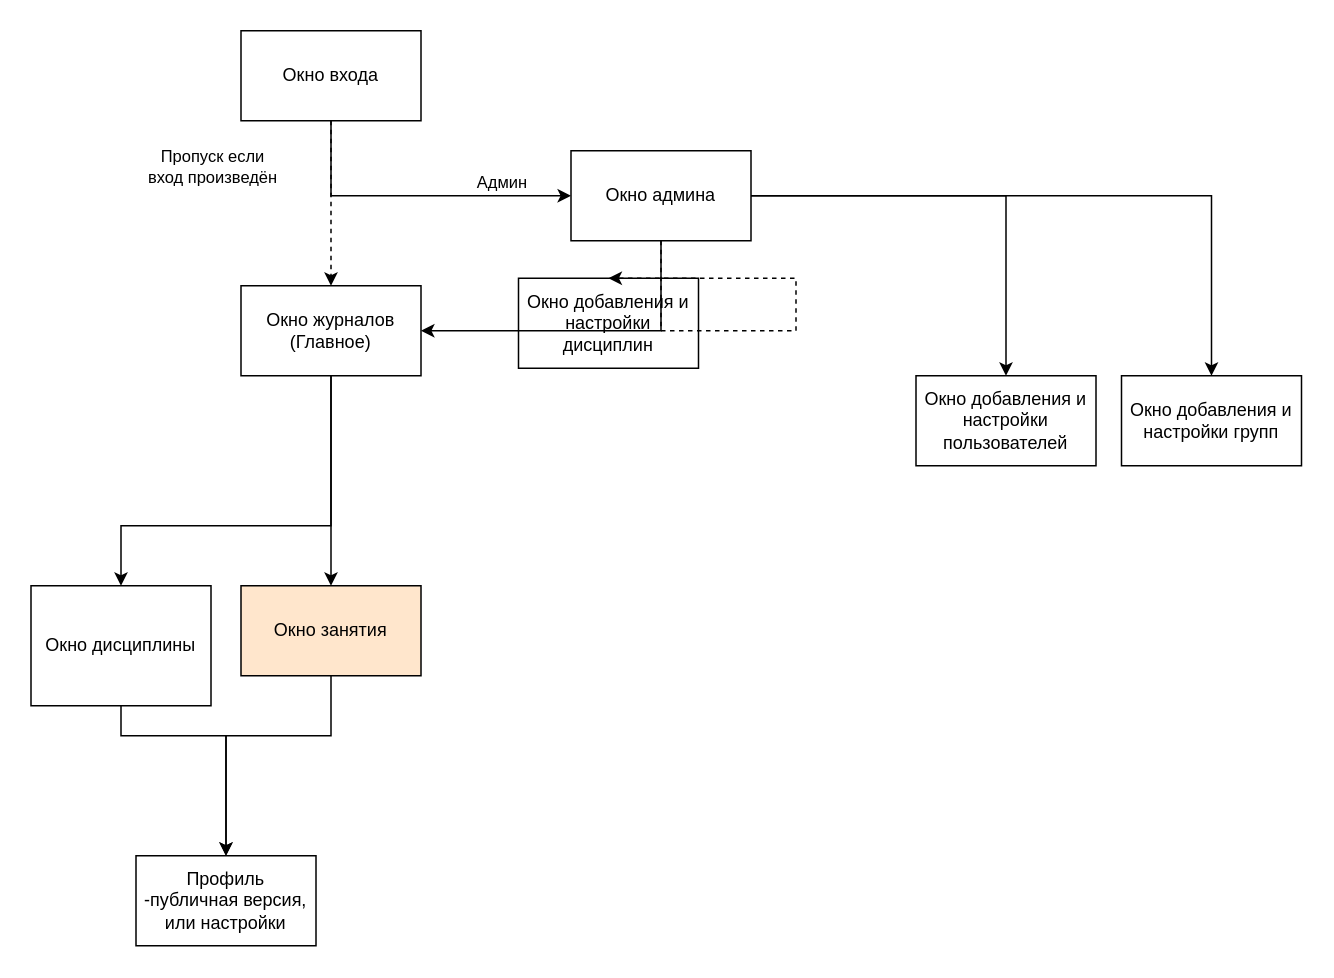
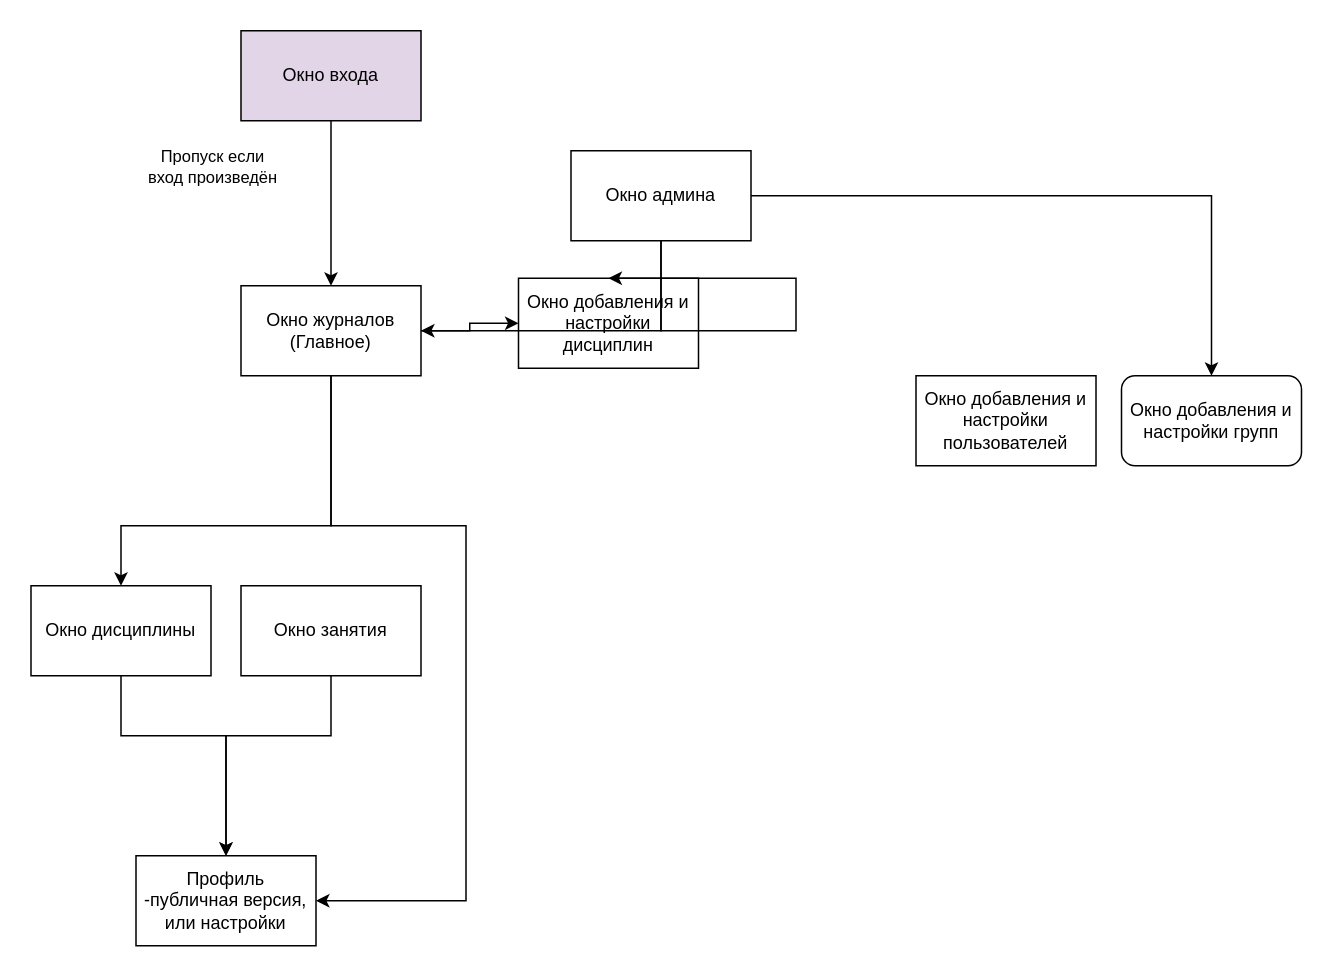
  <mxCell id="0" />
  <mxCell id="1" parent="0" />
  <mxCell id="2" value="Окно добавления и настройки пользователей" style="rounded=0;whiteSpace=wrap;html=1;" parent="1" vertex="1"><mxGeometry x="610" y="250" width="120" height="60" as="geometry" /></mxCell>
  <mxCell id="3" style="edgeStyle=orthogonalEdgeStyle;rounded=0;orthogonalLoop=1;jettySize=auto;html=1;entryX=0.5;entryY=0;entryDx=0;entryDy=0;" parent="1" source="6" target="12" edge="1"><mxGeometry relative="1" as="geometry"><Array as="points"><mxPoint x="220" y="350" /><mxPoint x="80" y="350" /></Array></mxGeometry></mxCell>
- <mxCell id="4" style="edgeStyle=orthogonalEdgeStyle;rounded=0;orthogonalLoop=1;jettySize=auto;html=1;entryX=0.5;entryY=0;entryDx=0;entryDy=0;" parent="1" source="6" target="9" edge="1"><mxGeometry relative="1" as="geometry" /></mxCell>
+ <mxCell id="4" style="edgeStyle=orthogonalEdgeStyle;rounded=0;orthogonalLoop=1;jettySize=auto;html=1;" parent="1" source="6" target="10" edge="1"><mxGeometry relative="1" as="geometry" /></mxCell>
+ <mxCell id="5" style="edgeStyle=orthogonalEdgeStyle;rounded=0;orthogonalLoop=1;jettySize=auto;html=1;entryX=1;entryY=0.5;entryDx=0;entryDy=0;" parent="1" source="6" target="7" edge="1"><mxGeometry relative="1" as="geometry"><Array as="points"><mxPoint x="220" y="350" /><mxPoint x="310" y="350" /><mxPoint x="310" y="600" /></Array></mxGeometry></mxCell>
  <mxCell id="6" value="Окно журналов (Главное)" style="rounded=0;whiteSpace=wrap;html=1;" parent="1" vertex="1"><mxGeometry x="160" y="190" width="120" height="60" as="geometry" /></mxCell>
  <mxCell id="7" value="Профиль&lt;br&gt;-публичная версия, или настройки" style="rounded=0;whiteSpace=wrap;html=1;" parent="1" vertex="1"><mxGeometry x="90" y="570" width="120" height="60" as="geometry" /></mxCell>
  <mxCell id="8" style="edgeStyle=orthogonalEdgeStyle;rounded=0;orthogonalLoop=1;jettySize=auto;html=1;entryX=0.5;entryY=0;entryDx=0;entryDy=0;" edge="1" parent="1" source="9" target="7"><mxGeometry relative="1" as="geometry"><Array as="points"><mxPoint x="220" y="490" /><mxPoint x="150" y="490" /></Array></mxGeometry></mxCell>
- <mxCell id="9" value="Окно занятия" style="rounded=0;whiteSpace=wrap;html=1;fillColor=#ffe6cc;" parent="1" vertex="1"><mxGeometry x="160" y="390" width="120" height="60" as="geometry" /></mxCell>
+ <mxCell id="9" value="Окно занятия" style="rounded=0;whiteSpace=wrap;html=1;" parent="1" vertex="1"><mxGeometry x="160" y="390" width="120" height="60" as="geometry" /></mxCell>
  <mxCell id="10" value="Окно добавления и настройки дисциплин" style="rounded=0;whiteSpace=wrap;html=1;fillColor=#ffffff;" parent="1" vertex="1"><mxGeometry x="345" y="185" width="120" height="60" as="geometry" /></mxCell>
  <mxCell id="11" style="edgeStyle=orthogonalEdgeStyle;rounded=0;orthogonalLoop=1;jettySize=auto;html=1;entryX=0.5;entryY=0;entryDx=0;entryDy=0;" edge="1" parent="1" source="12" target="7"><mxGeometry relative="1" as="geometry"><Array as="points"><mxPoint x="80" y="490" /><mxPoint x="150" y="490" /></Array></mxGeometry></mxCell>
- <mxCell id="12" value="Окно дисциплины" style="rounded=0;whiteSpace=wrap;html=1;fillColor=#ffffff;" parent="1" vertex="1"><mxGeometry x="20" y="390" width="120" height="80" as="geometry" /></mxCell>
- <mxCell id="13" style="edgeStyle=orthogonalEdgeStyle;rounded=0;orthogonalLoop=1;jettySize=auto;html=1;entryX=0.5;entryY=0;entryDx=0;entryDy=0;dashed=1;" parent="1" source="17" target="6" edge="1"><mxGeometry relative="1" as="geometry" /></mxCell>
+ <mxCell id="12" value="Окно дисциплины" style="rounded=0;whiteSpace=wrap;html=1;fillColor=#ffffff;" parent="1" vertex="1"><mxGeometry x="20" y="390" width="120" height="60" as="geometry" /></mxCell>
+ <mxCell id="13" style="edgeStyle=orthogonalEdgeStyle;rounded=0;orthogonalLoop=1;jettySize=auto;html=1;entryX=0.5;entryY=0;entryDx=0;entryDy=0;" parent="1" source="17" target="6" edge="1"><mxGeometry relative="1" as="geometry" /></mxCell>
  <mxCell id="14" value="Пропуск если &lt;br&gt;вход произведён" style="edgeLabel;html=1;align=center;verticalAlign=middle;resizable=0;points=[];" parent="13" vertex="1" connectable="0"><mxGeometry x="-0.244" relative="1" as="geometry"><mxPoint x="-80" y="-11.18" as="offset" /></mxGeometry></mxCell>
- <mxCell id="15" style="edgeStyle=orthogonalEdgeStyle;rounded=0;orthogonalLoop=1;jettySize=auto;html=1;entryX=0;entryY=0.5;entryDx=0;entryDy=0;" parent="1" source="17" target="22" edge="1"><mxGeometry relative="1" as="geometry"><Array as="points"><mxPoint x="220" y="130" /></Array></mxGeometry></mxCell>
- <mxCell id="16" value="Админ" style="edgeLabel;html=1;align=center;verticalAlign=middle;resizable=0;points=[];" parent="15" vertex="1" connectable="0"><mxGeometry x="0.6" y="1" relative="1" as="geometry"><mxPoint x="-4.35" y="-8.98" as="offset" /></mxGeometry></mxCell>
- <mxCell id="17" value="Окно входа" style="rounded=0;whiteSpace=wrap;html=1;fillColor=#ffffff;" parent="1" vertex="1"><mxGeometry x="160" y="20" width="120" height="60" as="geometry" /></mxCell>
+ <mxCell id="17" value="Окно входа" style="rounded=0;whiteSpace=wrap;html=1;fillColor=#e1d5e7;" parent="1" vertex="1"><mxGeometry x="160" y="20" width="120" height="60" as="geometry" /></mxCell>
  <mxCell id="18" style="edgeStyle=orthogonalEdgeStyle;rounded=0;orthogonalLoop=1;jettySize=auto;html=1;entryX=1;entryY=0.5;entryDx=0;entryDy=0;" parent="1" source="22" target="6" edge="1"><mxGeometry relative="1" as="geometry"><Array as="points"><mxPoint x="440" y="220" /></Array></mxGeometry></mxCell>
- <mxCell id="19" style="edgeStyle=orthogonalEdgeStyle;rounded=0;orthogonalLoop=1;jettySize=auto;html=1;entryX=0.5;entryY=0;entryDx=0;entryDy=0;dashed=1;" parent="1" source="22" target="10" edge="1"><mxGeometry relative="1" as="geometry"><Array as="points"><mxPoint x="440" y="220" /><mxPoint x="530" y="220" /></Array></mxGeometry></mxCell>
- <mxCell id="20" style="edgeStyle=orthogonalEdgeStyle;rounded=0;orthogonalLoop=1;jettySize=auto;html=1;entryX=0.5;entryY=0;entryDx=0;entryDy=0;" parent="1" source="22" target="2" edge="1"><mxGeometry relative="1" as="geometry" /></mxCell>
+ <mxCell id="19" style="edgeStyle=orthogonalEdgeStyle;rounded=0;orthogonalLoop=1;jettySize=auto;html=1;entryX=0.5;entryY=0;entryDx=0;entryDy=0;" parent="1" source="22" target="10" edge="1"><mxGeometry relative="1" as="geometry"><Array as="points"><mxPoint x="440" y="220" /><mxPoint x="530" y="220" /></Array></mxGeometry></mxCell>
  <mxCell id="21" style="edgeStyle=orthogonalEdgeStyle;rounded=0;orthogonalLoop=1;jettySize=auto;html=1;entryX=0.5;entryY=0;entryDx=0;entryDy=0;" parent="1" source="22" target="23" edge="1"><mxGeometry relative="1" as="geometry" /></mxCell>
  <mxCell id="22" value="Окно админа" style="rounded=0;whiteSpace=wrap;html=1;fillColor=#ffffff;" parent="1" vertex="1"><mxGeometry x="380" y="100" width="120" height="60" as="geometry" /></mxCell>
- <mxCell id="23" value="Окно добавления и настройки групп" style="rounded=0;whiteSpace=wrap;html=1;" parent="1" vertex="1"><mxGeometry x="747" y="250" width="120" height="60" as="geometry" /></mxCell>
+ <mxCell id="23" value="Окно добавления и настройки групп" style="whiteSpace=wrap;html=1;rounded=1;" parent="1" vertex="1"><mxGeometry x="747" y="250" width="120" height="60" as="geometry" /></mxCell>
